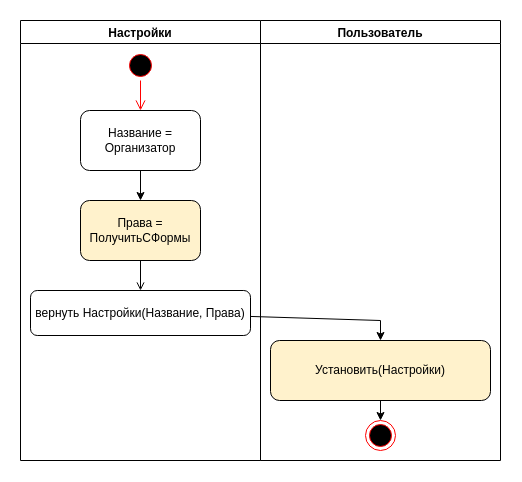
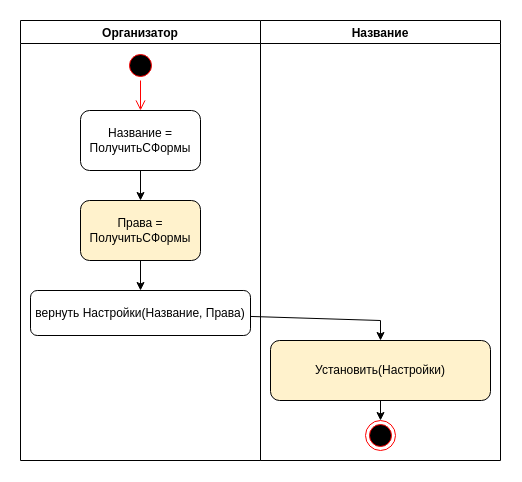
  <mxCell id="0" />
  <mxCell id="1" parent="0" />
- <mxCell id="2" value="Настройки" style="swimlane;" vertex="1" parent="1"><mxGeometry x="20" y="20" width="240" height="440" as="geometry" /></mxCell>
+ <mxCell id="2" value="Организатор" style="swimlane;" vertex="1" parent="1"><mxGeometry x="20" y="20" width="240" height="440" as="geometry" /></mxCell>
  <mxCell id="3" value="" style="ellipse;html=1;shape=startState;fillColor=#000000;strokeColor=#ff0000;" vertex="1" parent="2"><mxGeometry x="105" y="30" width="30" height="30" as="geometry" /></mxCell>
  <mxCell id="4" value="" style="edgeStyle=orthogonalEdgeStyle;html=1;verticalAlign=bottom;endArrow=open;endSize=8;strokeColor=#ff0000;rounded=0;" edge="1" parent="2" source="3" target="5"><mxGeometry relative="1" as="geometry"><mxPoint x="120" y="90" as="targetPoint" /></mxGeometry></mxCell>
- <mxCell id="5" value="Название = Организатор" style="rounded=1;whiteSpace=wrap;html=1;" vertex="1" parent="2"><mxGeometry x="60" y="90" width="120" height="60" as="geometry" /></mxCell>
+ <mxCell id="5" value="Название = ПолучитьСФормы" style="rounded=1;whiteSpace=wrap;html=1;" vertex="1" parent="2"><mxGeometry x="60" y="90" width="120" height="60" as="geometry" /></mxCell>
  <mxCell id="6" value="Права = ПолучитьСФормы" style="rounded=1;whiteSpace=wrap;html=1;fillColor=#fff2cc;" vertex="1" parent="2"><mxGeometry x="60" y="180" width="120" height="60" as="geometry" /></mxCell>
  <mxCell id="7" value="" style="endArrow=classic;html=1;rounded=0;" edge="1" parent="2" source="5" target="6"><mxGeometry width="50" height="50" relative="1" as="geometry"><mxPoint x="405" y="290" as="sourcePoint" /><mxPoint x="455" y="240" as="targetPoint" /></mxGeometry></mxCell>
- <mxCell id="8" value="" style="endArrow=open;html=1;rounded=0;" edge="1" parent="2" source="6" target="9"><mxGeometry width="50" height="50" relative="1" as="geometry"><mxPoint x="130" y="160" as="sourcePoint" /><mxPoint x="130" y="190" as="targetPoint" /></mxGeometry></mxCell>
+ <mxCell id="8" value="" style="endArrow=classic;html=1;rounded=0;" edge="1" parent="2" source="6" target="9"><mxGeometry width="50" height="50" relative="1" as="geometry"><mxPoint x="130" y="160" as="sourcePoint" /><mxPoint x="130" y="190" as="targetPoint" /></mxGeometry></mxCell>
  <mxCell id="9" value="вернуть Настройки(Название, Права)" style="rounded=1;whiteSpace=wrap;html=1;" vertex="1" parent="2"><mxGeometry x="10" y="270" width="220" height="45" as="geometry" /></mxCell>
- <mxCell id="10" value="Пользователь" style="swimlane;" vertex="1" parent="1"><mxGeometry x="260" y="20" width="240" height="440" as="geometry" /></mxCell>
+ <mxCell id="10" value="Название" style="swimlane;" vertex="1" parent="1"><mxGeometry x="260" y="20" width="240" height="440" as="geometry" /></mxCell>
  <mxCell id="11" value="" style="ellipse;html=1;shape=endState;fillColor=#000000;strokeColor=#ff0000;" vertex="1" parent="10"><mxGeometry x="105" y="400" width="30" height="30" as="geometry" /></mxCell>
  <mxCell id="12" value="Установить(Настройки)" style="rounded=1;whiteSpace=wrap;html=1;fillColor=#fff2cc;" vertex="1" parent="10"><mxGeometry x="10" y="320" width="220" height="60" as="geometry" /></mxCell>
  <mxCell id="13" value="" style="endArrow=classic;html=1;rounded=0;" edge="1" parent="10" source="12" target="11"><mxGeometry width="50" height="50" relative="1" as="geometry"><mxPoint x="130" y="250" as="sourcePoint" /><mxPoint x="130" y="280" as="targetPoint" /></mxGeometry></mxCell>
  <mxCell id="14" value="" style="endArrow=classic;html=1;rounded=0;" edge="1" parent="1" source="9" target="12"><mxGeometry width="50" height="50" relative="1" as="geometry"><mxPoint x="380" y="260" as="sourcePoint" /><mxPoint x="390" y="210" as="targetPoint" /><Array as="points"><mxPoint x="380" y="320" /></Array></mxGeometry></mxCell>
